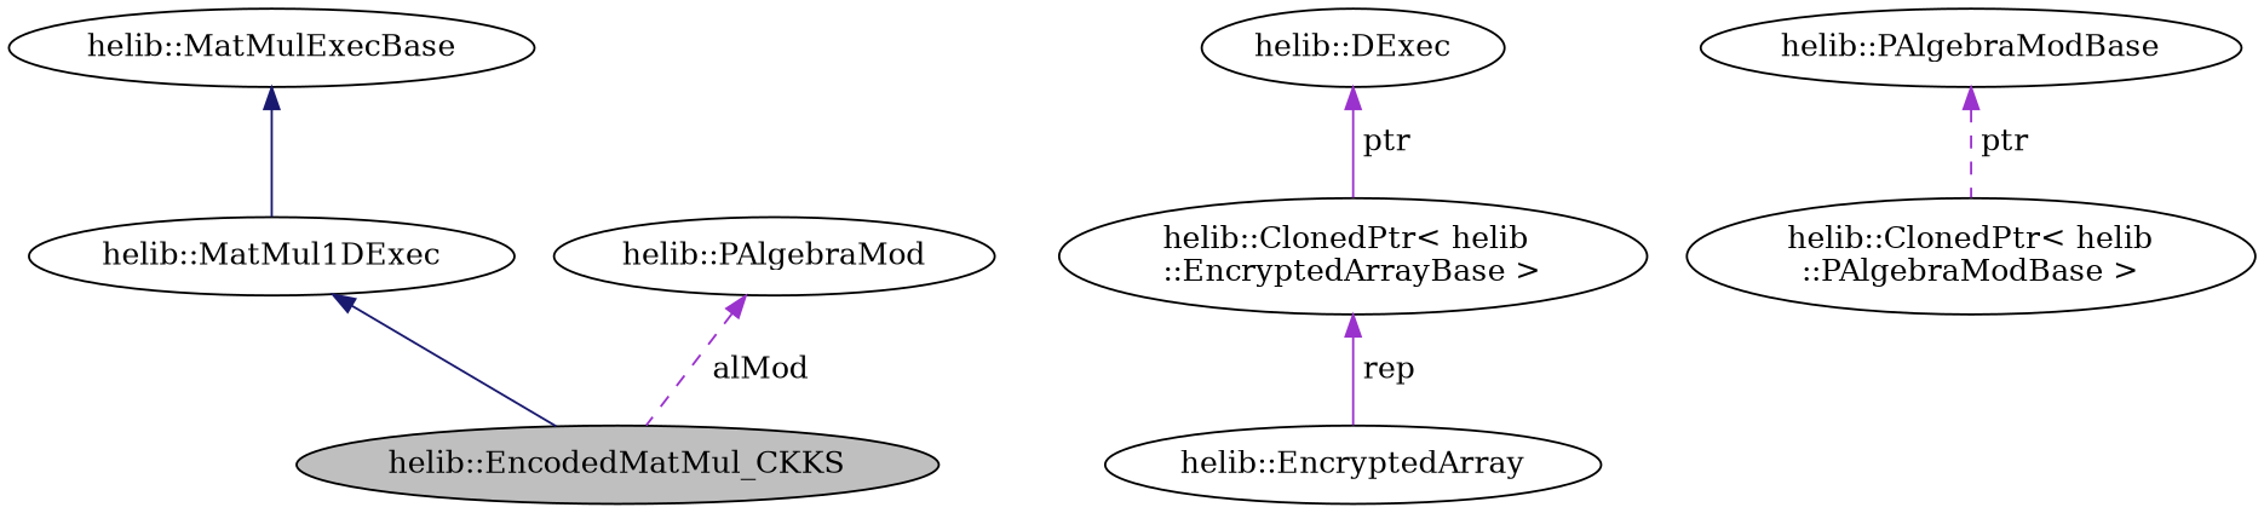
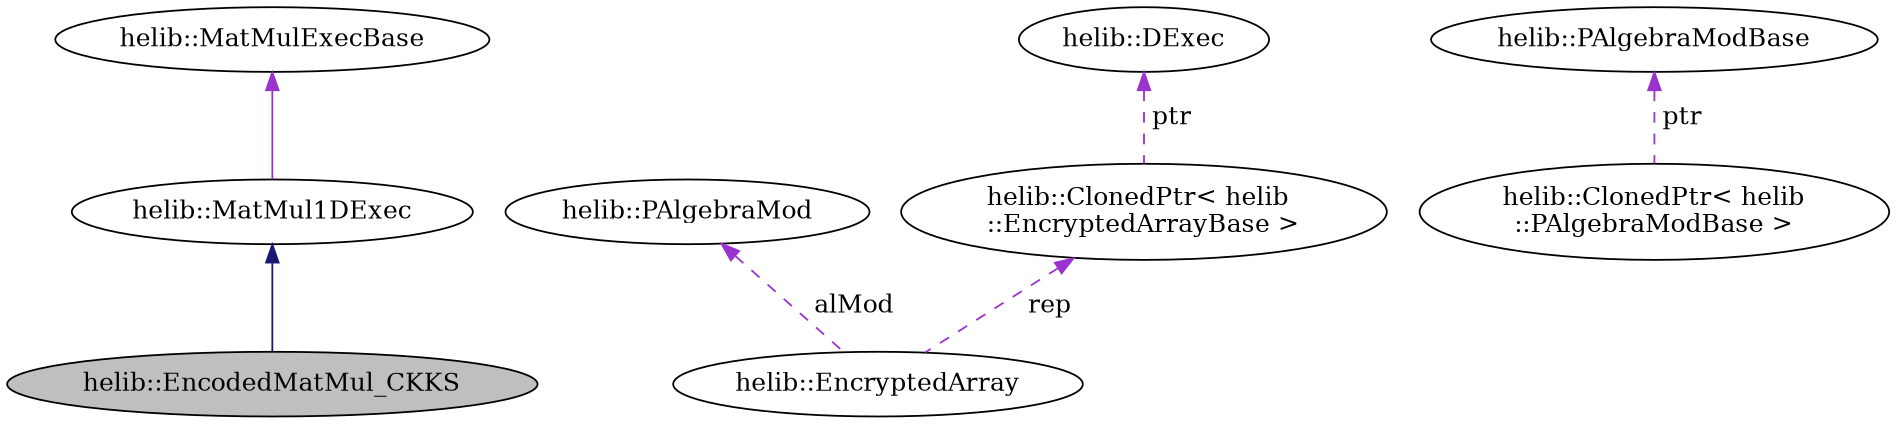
  digraph {
    node [color=black fillcolor=white style=filled]
    edge [color=darkorchid3 dir=back style=dashed]
    n1 [fillcolor=grey75 fontcolor=black label="helib::EncodedMatMul_CKKS"]
    n2 [label="helib::MatMul1DExec"]
    n3 [label="helib::MatMulExecBase"]
    n4 [label="helib::EncryptedArray"]
    n5 [label="helib::PAlgebraMod"]
    n6 [label="helib::ClonedPtr\< helib\l::PAlgebraModBase \>"]
    n7 [label="helib::PAlgebraModBase"]
    n8 [label="helib::ClonedPtr\< helib\l::EncryptedArrayBase \>"]
    n9 [label="helib::DExec"]
    n2 -> n1 [color=midnightblue style=solid]
-   n3 -> n2 [color=midnightblue style=solid]
-   n5 -> n1 [label=" alMod"]
+   n3 -> n2 [style=solid]
+   n5 -> n4 [label=" alMod"]
    n7 -> n6 [label=" ptr"]
-   n8 -> n4 [label=" rep" style=solid]
-   n9 -> n8 [label=" ptr" style=solid]
+   n8 -> n4 [label=" rep"]
+   n9 -> n8 [label=" ptr"]
  }
